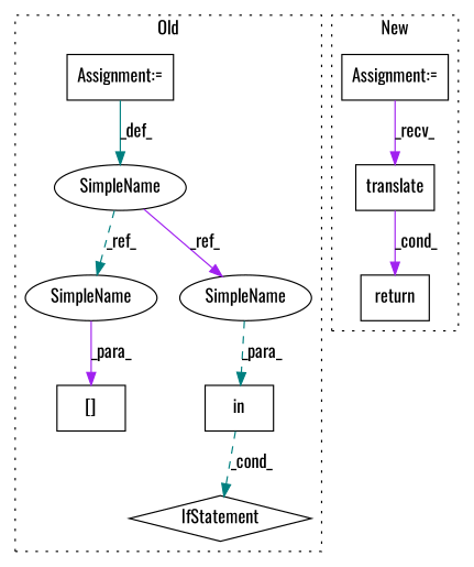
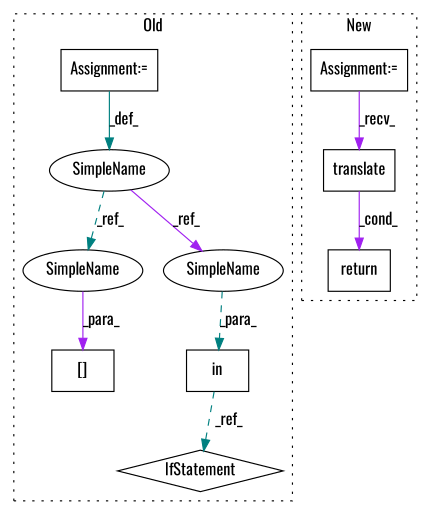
  digraph {
    fontname=Oswald
    node [a=42 fontname=Oswald l=2 s=1083 shape=box]
    edge [color=teal fontname=Oswald style=solid]
    n1 [a=2 l="17,1" label="[]" s="1109,1128"]
    n2 [a=7 l=21 label="Assignment:=" s=1196]
    n3 [a=25 l=3 label=IfStatement s=1106 shape=diamond]
    n4 [a=105 l=22 label=in]
    n5 [label=SimpleName s=1199 shape=ellipse]
    n6 [label=SimpleName s=1126 shape=ellipse]
    n7 [label=SimpleName shape=ellipse]
    n8 [a=32 l="10,1" label=translate s="1204,1235"]
    n9 [a=41 l=7 label=return s=1192]
    n10 [a=7 l=4 label="Assignment:=" s=1182]
    subgraph cluster_1 {
      label=Old
      style=dotted
      n1
      n2
      n3
      n4
      n5
      n6
      n7
    }
    subgraph cluster_2 {
      label=New
      style=dotted
      n8
      n9
      n10
    }
    n2 -> n5 [label=_def_]
-   n4 -> n3 [label=_cond_ style=dashed]
+   n4 -> n3 [label=_ref_ style=dashed]
    n5 -> n6 [label=_ref_ style=dashed]
    n5 -> n7 [color=purple label=_ref_]
    n6 -> n1 [color=purple label=_para_]
    n7 -> n4 [label=_para_ style=dashed]
    n8 -> n9 [color=purple label=_cond_]
    n10 -> n8 [color=purple label=_recv_]
  }
